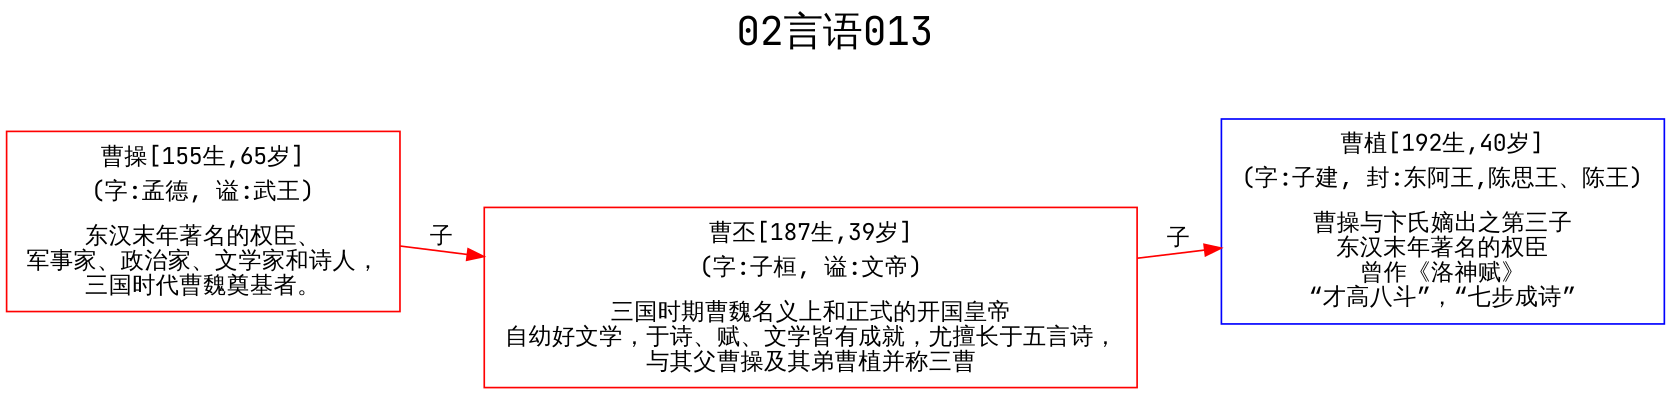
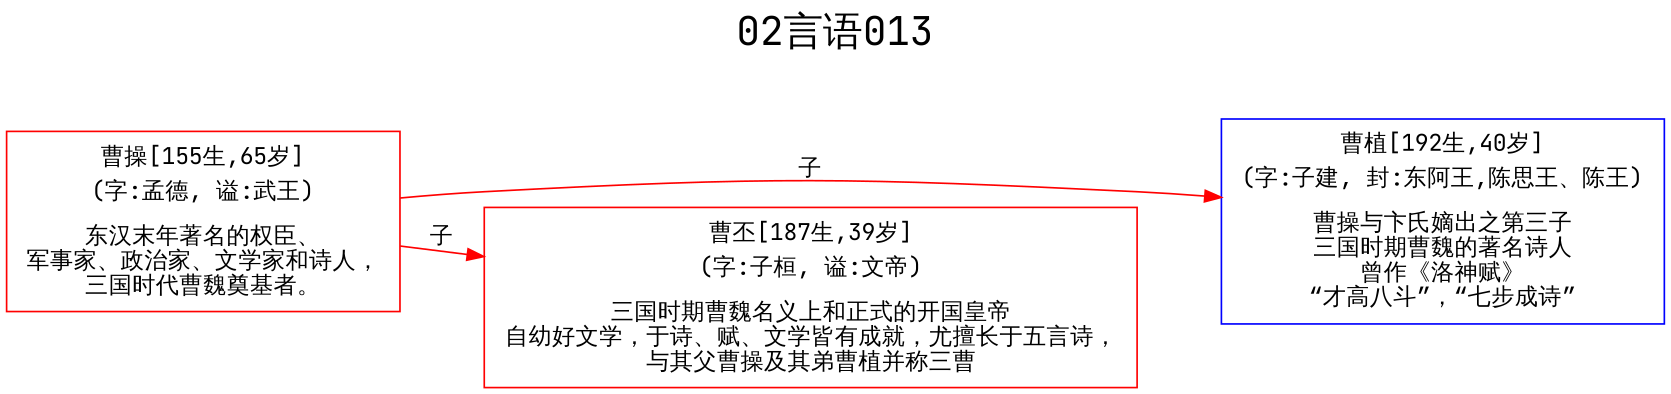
  digraph {
    color=lightgrey
    fontname="JetBrains Mono"
    fontsize=24
    label="02言语013"
    labelloc=t
    rankdir=LR
    ranksep=0.5
    style=filled
    node [color=red fontname="JetBrains Mono" shape=box]
    edge [color=red fontname="JetBrains Mono" style=solid]
    n1 [label=<<table border="0" cellborder="0"><tr><td>曹操[155生,65岁]</td></tr><tr><td>(字:孟德, 谥:武王)</td></tr><tr><td></td></tr><tr><td>东汉末年著名的权臣、<br/>军事家、政治家、文学家和诗人，<br/>三国时代曹魏奠基者。<br/></td></tr></table>>]
-   n2 [color=blue label=<<table border="0" cellborder="0"><tr><td>曹植[192生,40岁]</td></tr><tr><td>(字:子建, 封:东阿王,陈思王、陈王)</td></tr><tr><td></td></tr><tr><td>曹操与卞氏嫡出之第三子<br/>东汉末年著名的权臣<br/>曾作《洛神赋》<br/>“才高八斗”，“七步成诗”<br/></td></tr></table>>]
+   n2 [color=blue label=<<table border="0" cellborder="0"><tr><td>曹植[192生,40岁]</td></tr><tr><td>(字:子建, 封:东阿王,陈思王、陈王)</td></tr><tr><td></td></tr><tr><td>曹操与卞氏嫡出之第三子<br/>三国时期曹魏的著名诗人<br/>曾作《洛神赋》<br/>“才高八斗”，“七步成诗”<br/></td></tr></table>>]
    n3 [label=<<table border="0" cellborder="0"><tr><td>曹丕[187生,39岁]</td></tr><tr><td>(字:子桓, 谥:文帝)</td></tr><tr><td></td></tr><tr><td>三国时期曹魏名义上和正式的开国皇帝<br/>自幼好文学，于诗、赋、文学皆有成就，尤擅长于五言诗，<br/>与其父曹操及其弟曹植并称三曹<br/></td></tr></table>>]
-   n3 -> n2 [label="子"]
+   n1 -> n2 [label="子"]
    n1 -> n3 [label="子"]
  }
